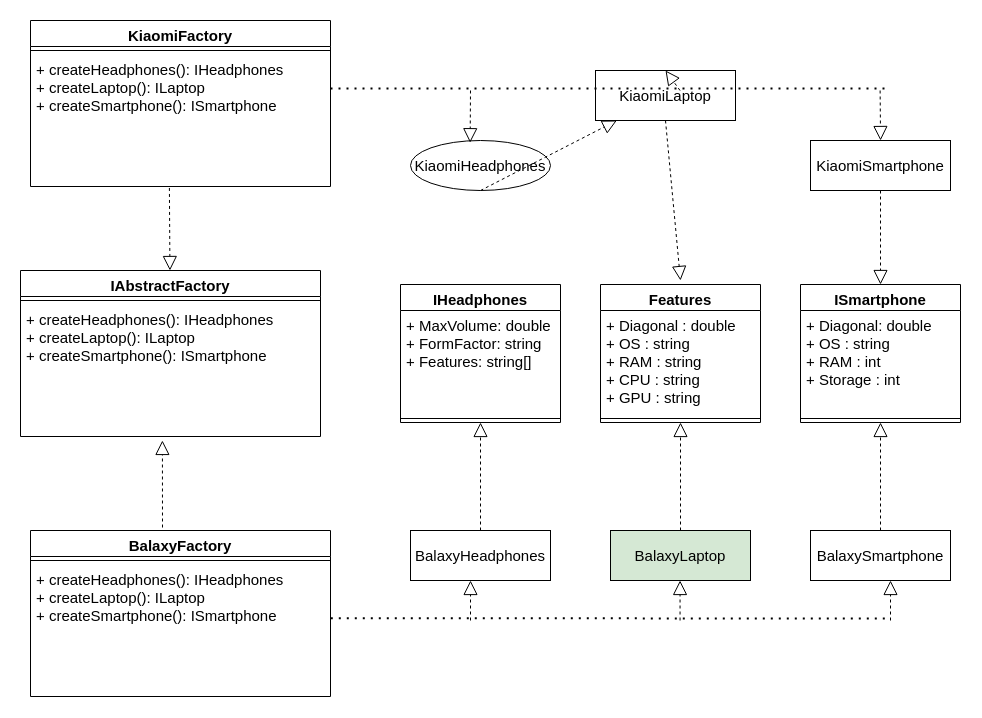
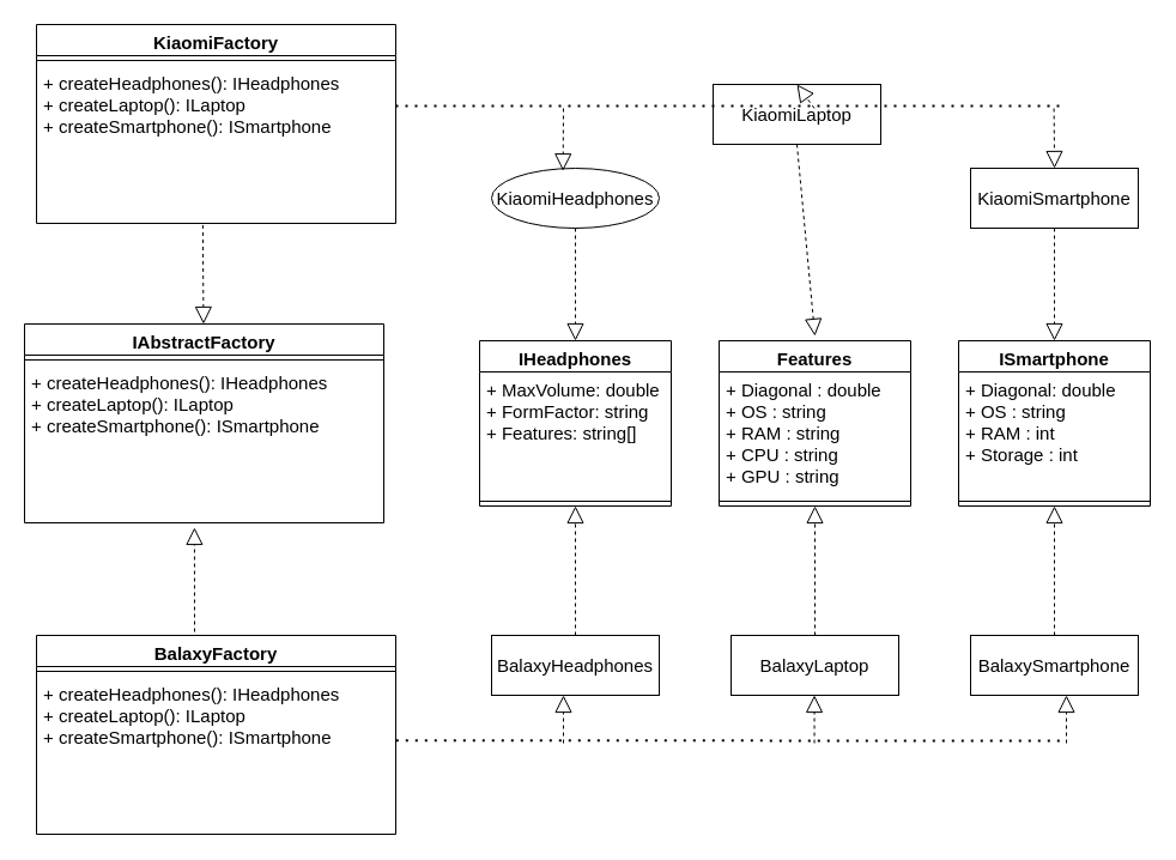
  <mxCell id="0" />
  <mxCell id="1" parent="0" />
  <mxCell id="2" value="IAbstractFactory" style="swimlane;fontStyle=1;align=center;verticalAlign=top;childLayout=stackLayout;horizontal=1;startSize=26;horizontalStack=0;resizeParent=1;resizeParentMax=0;resizeLast=0;collapsible=1;marginBottom=0;whiteSpace=wrap;html=1;fontSize=15;" parent="1" vertex="1"><mxGeometry x="20" y="270" width="300" height="166" as="geometry" /></mxCell>
  <mxCell id="3" value="" style="line;strokeWidth=1;fillColor=none;align=left;verticalAlign=middle;spacingTop=-1;spacingLeft=3;spacingRight=3;rotatable=0;labelPosition=right;points=[];portConstraint=eastwest;strokeColor=inherit;fontSize=15;" parent="2" vertex="1"><mxGeometry y="26" width="300" height="8" as="geometry" /></mxCell>
  <mxCell id="4" value="&lt;span style=&quot;font-size: 15px;&quot;&gt;+ createHeadphones(): IHeadphones&lt;/span&gt;&lt;div style=&quot;font-size: 15px;&quot;&gt;+ createLaptop(): ILaptop&lt;br style=&quot;font-size: 15px;&quot;&gt;&lt;/div&gt;&lt;div style=&quot;font-size: 15px;&quot;&gt;+ createSmartphone(): ISmartphone&lt;br style=&quot;font-size: 15px;&quot;&gt;&lt;/div&gt;&lt;div style=&quot;font-size: 15px;&quot;&gt;&lt;br style=&quot;font-size: 15px;&quot;&gt;&lt;/div&gt;&lt;div style=&quot;font-size: 15px;&quot;&gt;&lt;br style=&quot;font-size: 15px;&quot;&gt;&lt;/div&gt;&lt;div style=&quot;font-size: 15px;&quot;&gt;&lt;br style=&quot;font-size: 15px;&quot;&gt;&lt;/div&gt;" style="text;strokeColor=none;fillColor=none;align=left;verticalAlign=top;spacingLeft=4;spacingRight=4;overflow=hidden;rotatable=0;points=[[0,0.5],[1,0.5]];portConstraint=eastwest;whiteSpace=wrap;html=1;fontSize=15;" parent="2" vertex="1"><mxGeometry y="34" width="300" height="132" as="geometry" /></mxCell>
  <mxCell id="5" value="KiaomiFactory" style="swimlane;fontStyle=1;align=center;verticalAlign=top;childLayout=stackLayout;horizontal=1;startSize=26;horizontalStack=0;resizeParent=1;resizeParentMax=0;resizeLast=0;collapsible=1;marginBottom=0;whiteSpace=wrap;html=1;fontSize=15;" vertex="1" parent="1"><mxGeometry x="30" y="20" width="300" height="166" as="geometry" /></mxCell>
  <mxCell id="6" value="" style="line;strokeWidth=1;fillColor=none;align=left;verticalAlign=middle;spacingTop=-1;spacingLeft=3;spacingRight=3;rotatable=0;labelPosition=right;points=[];portConstraint=eastwest;strokeColor=inherit;fontSize=15;" vertex="1" parent="5"><mxGeometry y="26" width="300" height="8" as="geometry" /></mxCell>
  <mxCell id="7" value="&lt;span style=&quot;font-size: 15px;&quot;&gt;+ createHeadphones(): IHeadphones&lt;/span&gt;&lt;div style=&quot;font-size: 15px;&quot;&gt;+ createLaptop(): ILaptop&lt;br style=&quot;font-size: 15px;&quot;&gt;&lt;/div&gt;&lt;div style=&quot;font-size: 15px;&quot;&gt;+ createSmartphone(): ISmartphone&lt;br style=&quot;font-size: 15px;&quot;&gt;&lt;/div&gt;&lt;div style=&quot;font-size: 15px;&quot;&gt;&lt;br style=&quot;font-size: 15px;&quot;&gt;&lt;/div&gt;&lt;div style=&quot;font-size: 15px;&quot;&gt;&lt;br style=&quot;font-size: 15px;&quot;&gt;&lt;/div&gt;&lt;div style=&quot;font-size: 15px;&quot;&gt;&lt;br style=&quot;font-size: 15px;&quot;&gt;&lt;/div&gt;" style="text;strokeColor=none;fillColor=none;align=left;verticalAlign=top;spacingLeft=4;spacingRight=4;overflow=hidden;rotatable=0;points=[[0,0.5],[1,0.5]];portConstraint=eastwest;whiteSpace=wrap;html=1;fontSize=15;" vertex="1" parent="5"><mxGeometry y="34" width="300" height="132" as="geometry" /></mxCell>
  <mxCell id="8" value="BalaxyFactory" style="swimlane;fontStyle=1;align=center;verticalAlign=top;childLayout=stackLayout;horizontal=1;startSize=26;horizontalStack=0;resizeParent=1;resizeParentMax=0;resizeLast=0;collapsible=1;marginBottom=0;whiteSpace=wrap;html=1;fontSize=15;" vertex="1" parent="1"><mxGeometry x="30" y="530" width="300" height="166" as="geometry" /></mxCell>
  <mxCell id="9" value="" style="line;strokeWidth=1;fillColor=none;align=left;verticalAlign=middle;spacingTop=-1;spacingLeft=3;spacingRight=3;rotatable=0;labelPosition=right;points=[];portConstraint=eastwest;strokeColor=inherit;fontSize=15;" vertex="1" parent="8"><mxGeometry y="26" width="300" height="8" as="geometry" /></mxCell>
  <mxCell id="10" value="&lt;span style=&quot;font-size: 15px;&quot;&gt;+ createHeadphones(): IHeadphones&lt;/span&gt;&lt;div style=&quot;font-size: 15px;&quot;&gt;+ createLaptop(): ILaptop&lt;br style=&quot;font-size: 15px;&quot;&gt;&lt;/div&gt;&lt;div style=&quot;font-size: 15px;&quot;&gt;+ createSmartphone(): ISmartphone&lt;br style=&quot;font-size: 15px;&quot;&gt;&lt;/div&gt;&lt;div style=&quot;font-size: 15px;&quot;&gt;&lt;br style=&quot;font-size: 15px;&quot;&gt;&lt;/div&gt;&lt;div style=&quot;font-size: 15px;&quot;&gt;&lt;br style=&quot;font-size: 15px;&quot;&gt;&lt;/div&gt;&lt;div style=&quot;font-size: 15px;&quot;&gt;&lt;br style=&quot;font-size: 15px;&quot;&gt;&lt;/div&gt;" style="text;strokeColor=none;fillColor=none;align=left;verticalAlign=top;spacingLeft=4;spacingRight=4;overflow=hidden;rotatable=0;points=[[0,0.5],[1,0.5]];portConstraint=eastwest;whiteSpace=wrap;html=1;fontSize=15;" vertex="1" parent="8"><mxGeometry y="34" width="300" height="132" as="geometry" /></mxCell>
  <mxCell id="11" value="" style="endArrow=block;dashed=1;endFill=0;endSize=12;html=1;rounded=0;exitX=0.463;exitY=1.011;exitDx=0;exitDy=0;exitPerimeter=0;fontSize=15;" edge="1" parent="1" source="7" target="2"><mxGeometry width="160" relative="1" as="geometry"><mxPoint x="210" y="410" as="sourcePoint" /><mxPoint x="370" y="410" as="targetPoint" /></mxGeometry></mxCell>
  <mxCell id="12" value="" style="endArrow=block;dashed=1;endFill=0;endSize=12;html=1;rounded=0;exitX=0.44;exitY=-0.018;exitDx=0;exitDy=0;exitPerimeter=0;entryX=0.473;entryY=1.03;entryDx=0;entryDy=0;entryPerimeter=0;fontSize=15;" edge="1" parent="1" source="8" target="4"><mxGeometry width="160" relative="1" as="geometry"><mxPoint x="210" y="410" as="sourcePoint" /><mxPoint x="370" y="410" as="targetPoint" /></mxGeometry></mxCell>
  <mxCell id="13" value="BalaxyHeadphones" style="html=1;whiteSpace=wrap;fontSize=15;" vertex="1" parent="1"><mxGeometry x="410" y="530" width="140" height="50" as="geometry" /></mxCell>
- <mxCell id="14" value="BalaxyLaptop" style="html=1;whiteSpace=wrap;fontSize=15;fillColor=#d5e8d4;" vertex="1" parent="1"><mxGeometry x="610" y="530" width="140" height="50" as="geometry" /></mxCell>
+ <mxCell id="14" value="BalaxyLaptop" style="html=1;whiteSpace=wrap;fontSize=15;" vertex="1" parent="1"><mxGeometry x="610" y="530" width="140" height="50" as="geometry" /></mxCell>
  <mxCell id="15" value="BalaxySmartphone" style="html=1;whiteSpace=wrap;fontSize=15;" vertex="1" parent="1"><mxGeometry x="810" y="530" width="140" height="50" as="geometry" /></mxCell>
  <mxCell id="16" value="KiaomiHeadphones" style="ellipse;html=1;whiteSpace=wrap;fontSize=15;" vertex="1" parent="1"><mxGeometry x="410" y="140" width="140" height="50" as="geometry" /></mxCell>
  <mxCell id="17" value="KiaomiLaptop" style="html=1;whiteSpace=wrap;fontSize=15;" vertex="1" parent="1"><mxGeometry x="595" y="70" width="140" height="50" as="geometry" /></mxCell>
  <mxCell id="18" value="KiaomiSmartphone" style="html=1;whiteSpace=wrap;fontSize=15;" vertex="1" parent="1"><mxGeometry x="810" y="140" width="140" height="50" as="geometry" /></mxCell>
  <mxCell id="19" value="" style="endArrow=none;dashed=1;html=1;dashPattern=1 3;strokeWidth=2;rounded=0;exitX=1.001;exitY=0.407;exitDx=0;exitDy=0;exitPerimeter=0;" edge="1" parent="1" source="10"><mxGeometry width="50" height="50" relative="1" as="geometry"><mxPoint x="590" y="570" as="sourcePoint" /><mxPoint x="890" y="618" as="targetPoint" /></mxGeometry></mxCell>
  <mxCell id="20" value="" style="endArrow=block;dashed=1;endFill=0;endSize=12;html=1;rounded=0;" edge="1" parent="1"><mxGeometry width="160" relative="1" as="geometry"><mxPoint x="470" y="620" as="sourcePoint" /><mxPoint x="470" y="580" as="targetPoint" /></mxGeometry></mxCell>
  <mxCell id="21" value="" style="endArrow=block;dashed=1;endFill=0;endSize=12;html=1;rounded=0;" edge="1" parent="1"><mxGeometry width="160" relative="1" as="geometry"><mxPoint x="679.55" y="620" as="sourcePoint" /><mxPoint x="679.55" y="580" as="targetPoint" /></mxGeometry></mxCell>
  <mxCell id="22" value="" style="endArrow=block;dashed=1;endFill=0;endSize=12;html=1;rounded=0;" edge="1" parent="1"><mxGeometry width="160" relative="1" as="geometry"><mxPoint x="890" y="620" as="sourcePoint" /><mxPoint x="890" y="580" as="targetPoint" /></mxGeometry></mxCell>
  <mxCell id="23" value="" style="endArrow=none;dashed=1;html=1;dashPattern=1 3;strokeWidth=2;rounded=0;exitX=1.001;exitY=0.407;exitDx=0;exitDy=0;exitPerimeter=0;" edge="1" parent="1"><mxGeometry width="50" height="50" relative="1" as="geometry"><mxPoint x="330" y="88" as="sourcePoint" /><mxPoint x="890" y="88" as="targetPoint" /></mxGeometry></mxCell>
  <mxCell id="24" value="" style="endArrow=block;dashed=1;endFill=0;endSize=12;html=1;rounded=0;entryX=0.426;entryY=0.044;entryDx=0;entryDy=0;entryPerimeter=0;" edge="1" parent="1" target="16"><mxGeometry width="160" relative="1" as="geometry"><mxPoint x="470" y="90" as="sourcePoint" /><mxPoint x="470" y="50" as="targetPoint" /></mxGeometry></mxCell>
  <mxCell id="25" value="" style="endArrow=block;dashed=1;endFill=0;endSize=12;html=1;rounded=0;entryX=0.5;entryY=0;entryDx=0;entryDy=0;" edge="1" parent="1" target="17"><mxGeometry width="160" relative="1" as="geometry"><mxPoint x="679.55" y="90" as="sourcePoint" /><mxPoint x="679.55" y="50" as="targetPoint" /></mxGeometry></mxCell>
  <mxCell id="26" value="" style="endArrow=block;dashed=1;endFill=0;endSize=12;html=1;rounded=0;entryX=0.5;entryY=0;entryDx=0;entryDy=0;" edge="1" parent="1"><mxGeometry width="160" relative="1" as="geometry"><mxPoint x="879.62" y="90" as="sourcePoint" /><mxPoint x="880.07" y="140" as="targetPoint" /></mxGeometry></mxCell>
  <mxCell id="27" value="IHeadphones" style="swimlane;fontStyle=1;align=center;verticalAlign=top;childLayout=stackLayout;horizontal=1;startSize=26;horizontalStack=0;resizeParent=1;resizeParentMax=0;resizeLast=0;collapsible=1;marginBottom=0;whiteSpace=wrap;html=1;fontSize=15;" vertex="1" parent="1"><mxGeometry x="400" y="284" width="160" height="138" as="geometry" /></mxCell>
  <mxCell id="28" value="+ MaxVolume: double&lt;div style=&quot;font-size: 15px;&quot;&gt;+ FormFactor: string&lt;/div&gt;&lt;div style=&quot;font-size: 15px;&quot;&gt;+ Features: string[]&lt;/div&gt;" style="text;strokeColor=none;fillColor=none;align=left;verticalAlign=top;spacingLeft=4;spacingRight=4;overflow=hidden;rotatable=0;points=[[0,0.5],[1,0.5]];portConstraint=eastwest;whiteSpace=wrap;html=1;fontSize=15;" vertex="1" parent="27"><mxGeometry y="26" width="160" height="104" as="geometry" /></mxCell>
  <mxCell id="29" value="" style="line;strokeWidth=1;fillColor=none;align=left;verticalAlign=middle;spacingTop=-1;spacingLeft=3;spacingRight=3;rotatable=0;labelPosition=right;points=[];portConstraint=eastwest;strokeColor=inherit;fontSize=15;" vertex="1" parent="27"><mxGeometry y="130" width="160" height="8" as="geometry" /></mxCell>
  <mxCell id="30" value="Features" style="swimlane;fontStyle=1;align=center;verticalAlign=top;childLayout=stackLayout;horizontal=1;startSize=26;horizontalStack=0;resizeParent=1;resizeParentMax=0;resizeLast=0;collapsible=1;marginBottom=0;whiteSpace=wrap;html=1;fontSize=15;" vertex="1" parent="1"><mxGeometry x="600" y="284" width="160" height="138" as="geometry" /></mxCell>
  <mxCell id="31" value="+ Diagonal : double&amp;nbsp;&amp;nbsp;&lt;div style=&quot;font-size: 15px;&quot;&gt;+ OS : string&lt;div style=&quot;font-size: 15px;&quot;&gt;+ RAM : string&lt;/div&gt;&lt;div style=&quot;font-size: 15px;&quot;&gt;+ CPU : string&lt;/div&gt;&lt;div style=&quot;font-size: 15px;&quot;&gt;&lt;span style=&quot;background-color: initial; font-size: 15px;&quot;&gt;+ GPU :&amp;nbsp;&lt;/span&gt;&lt;span style=&quot;background-color: initial; font-size: 15px;&quot;&gt;string&lt;/span&gt;&lt;span style=&quot;background-color: initial; font-size: 15px;&quot;&gt;&amp;nbsp;&lt;/span&gt;&lt;/div&gt;&lt;/div&gt;" style="text;strokeColor=none;fillColor=none;align=left;verticalAlign=top;spacingLeft=4;spacingRight=4;overflow=hidden;rotatable=0;points=[[0,0.5],[1,0.5]];portConstraint=eastwest;whiteSpace=wrap;html=1;fontSize=15;" vertex="1" parent="30"><mxGeometry y="26" width="160" height="104" as="geometry" /></mxCell>
  <mxCell id="32" value="" style="line;strokeWidth=1;fillColor=none;align=left;verticalAlign=middle;spacingTop=-1;spacingLeft=3;spacingRight=3;rotatable=0;labelPosition=right;points=[];portConstraint=eastwest;strokeColor=inherit;fontSize=15;" vertex="1" parent="30"><mxGeometry y="130" width="160" height="8" as="geometry" /></mxCell>
  <mxCell id="33" value="ISmartphone" style="swimlane;fontStyle=1;align=center;verticalAlign=top;childLayout=stackLayout;horizontal=1;startSize=26;horizontalStack=0;resizeParent=1;resizeParentMax=0;resizeLast=0;collapsible=1;marginBottom=0;whiteSpace=wrap;html=1;fontSize=15;" vertex="1" parent="1"><mxGeometry x="800" y="284" width="160" height="138" as="geometry" /></mxCell>
  <mxCell id="34" value="+ Diagonal: double&lt;div&gt;+ OS : string&lt;/div&gt;&lt;div&gt;+ RAM : int&lt;/div&gt;&lt;div&gt;+ Storage : int&lt;/div&gt;" style="text;strokeColor=none;fillColor=none;align=left;verticalAlign=top;spacingLeft=4;spacingRight=4;overflow=hidden;rotatable=0;points=[[0,0.5],[1,0.5]];portConstraint=eastwest;whiteSpace=wrap;html=1;fontSize=15;" vertex="1" parent="33"><mxGeometry y="26" width="160" height="104" as="geometry" /></mxCell>
  <mxCell id="35" value="" style="line;strokeWidth=1;fillColor=none;align=left;verticalAlign=middle;spacingTop=-1;spacingLeft=3;spacingRight=3;rotatable=0;labelPosition=right;points=[];portConstraint=eastwest;strokeColor=inherit;fontSize=15;" vertex="1" parent="33"><mxGeometry y="130" width="160" height="8" as="geometry" /></mxCell>
- <mxCell id="36" value="" style="endArrow=block;dashed=1;endFill=0;endSize=12;html=1;rounded=0;exitX=0.5;exitY=1;exitDx=0;exitDy=0;" edge="1" parent="1" source="16" target="17"><mxGeometry width="160" relative="1" as="geometry"><mxPoint x="520" y="470" as="sourcePoint" /><mxPoint x="680" y="470" as="targetPoint" /></mxGeometry></mxCell>
+ <mxCell id="36" value="" style="endArrow=block;dashed=1;endFill=0;endSize=12;html=1;rounded=0;exitX=0.5;exitY=1;exitDx=0;exitDy=0;entryX=0.5;entryY=0;entryDx=0;entryDy=0;" edge="1" parent="1" source="16" target="27"><mxGeometry width="160" relative="1" as="geometry"><mxPoint x="520" y="470" as="sourcePoint" /><mxPoint x="680" y="470" as="targetPoint" /></mxGeometry></mxCell>
  <mxCell id="37" value="" style="endArrow=block;dashed=1;endFill=0;endSize=12;html=1;rounded=0;exitX=0.5;exitY=1;exitDx=0;exitDy=0;" edge="1" parent="1" source="17"><mxGeometry width="160" relative="1" as="geometry"><mxPoint x="520" y="470" as="sourcePoint" /><mxPoint x="680" y="280" as="targetPoint" /></mxGeometry></mxCell>
  <mxCell id="38" value="" style="endArrow=block;dashed=1;endFill=0;endSize=12;html=1;rounded=0;exitX=0.5;exitY=1;exitDx=0;exitDy=0;" edge="1" parent="1" source="18" target="33"><mxGeometry width="160" relative="1" as="geometry"><mxPoint x="520" y="470" as="sourcePoint" /><mxPoint x="680" y="470" as="targetPoint" /></mxGeometry></mxCell>
  <mxCell id="39" value="" style="endArrow=block;dashed=1;endFill=0;endSize=12;html=1;rounded=0;entryX=0.5;entryY=1;entryDx=0;entryDy=0;exitX=0.5;exitY=0;exitDx=0;exitDy=0;" edge="1" parent="1" source="13" target="27"><mxGeometry width="160" relative="1" as="geometry"><mxPoint x="480" y="520" as="sourcePoint" /><mxPoint x="680" y="470" as="targetPoint" /></mxGeometry></mxCell>
  <mxCell id="40" value="" style="endArrow=block;dashed=1;endFill=0;endSize=12;html=1;rounded=0;entryX=0.5;entryY=1;entryDx=0;entryDy=0;exitX=0.5;exitY=0;exitDx=0;exitDy=0;" edge="1" parent="1" source="14" target="30"><mxGeometry width="160" relative="1" as="geometry"><mxPoint x="520" y="470" as="sourcePoint" /><mxPoint x="680" y="470" as="targetPoint" /></mxGeometry></mxCell>
  <mxCell id="41" value="" style="endArrow=block;dashed=1;endFill=0;endSize=12;html=1;rounded=0;entryX=0.5;entryY=1;entryDx=0;entryDy=0;exitX=0.5;exitY=0;exitDx=0;exitDy=0;" edge="1" parent="1" source="15" target="33"><mxGeometry width="160" relative="1" as="geometry"><mxPoint x="520" y="470" as="sourcePoint" /><mxPoint x="680" y="470" as="targetPoint" /></mxGeometry></mxCell>
